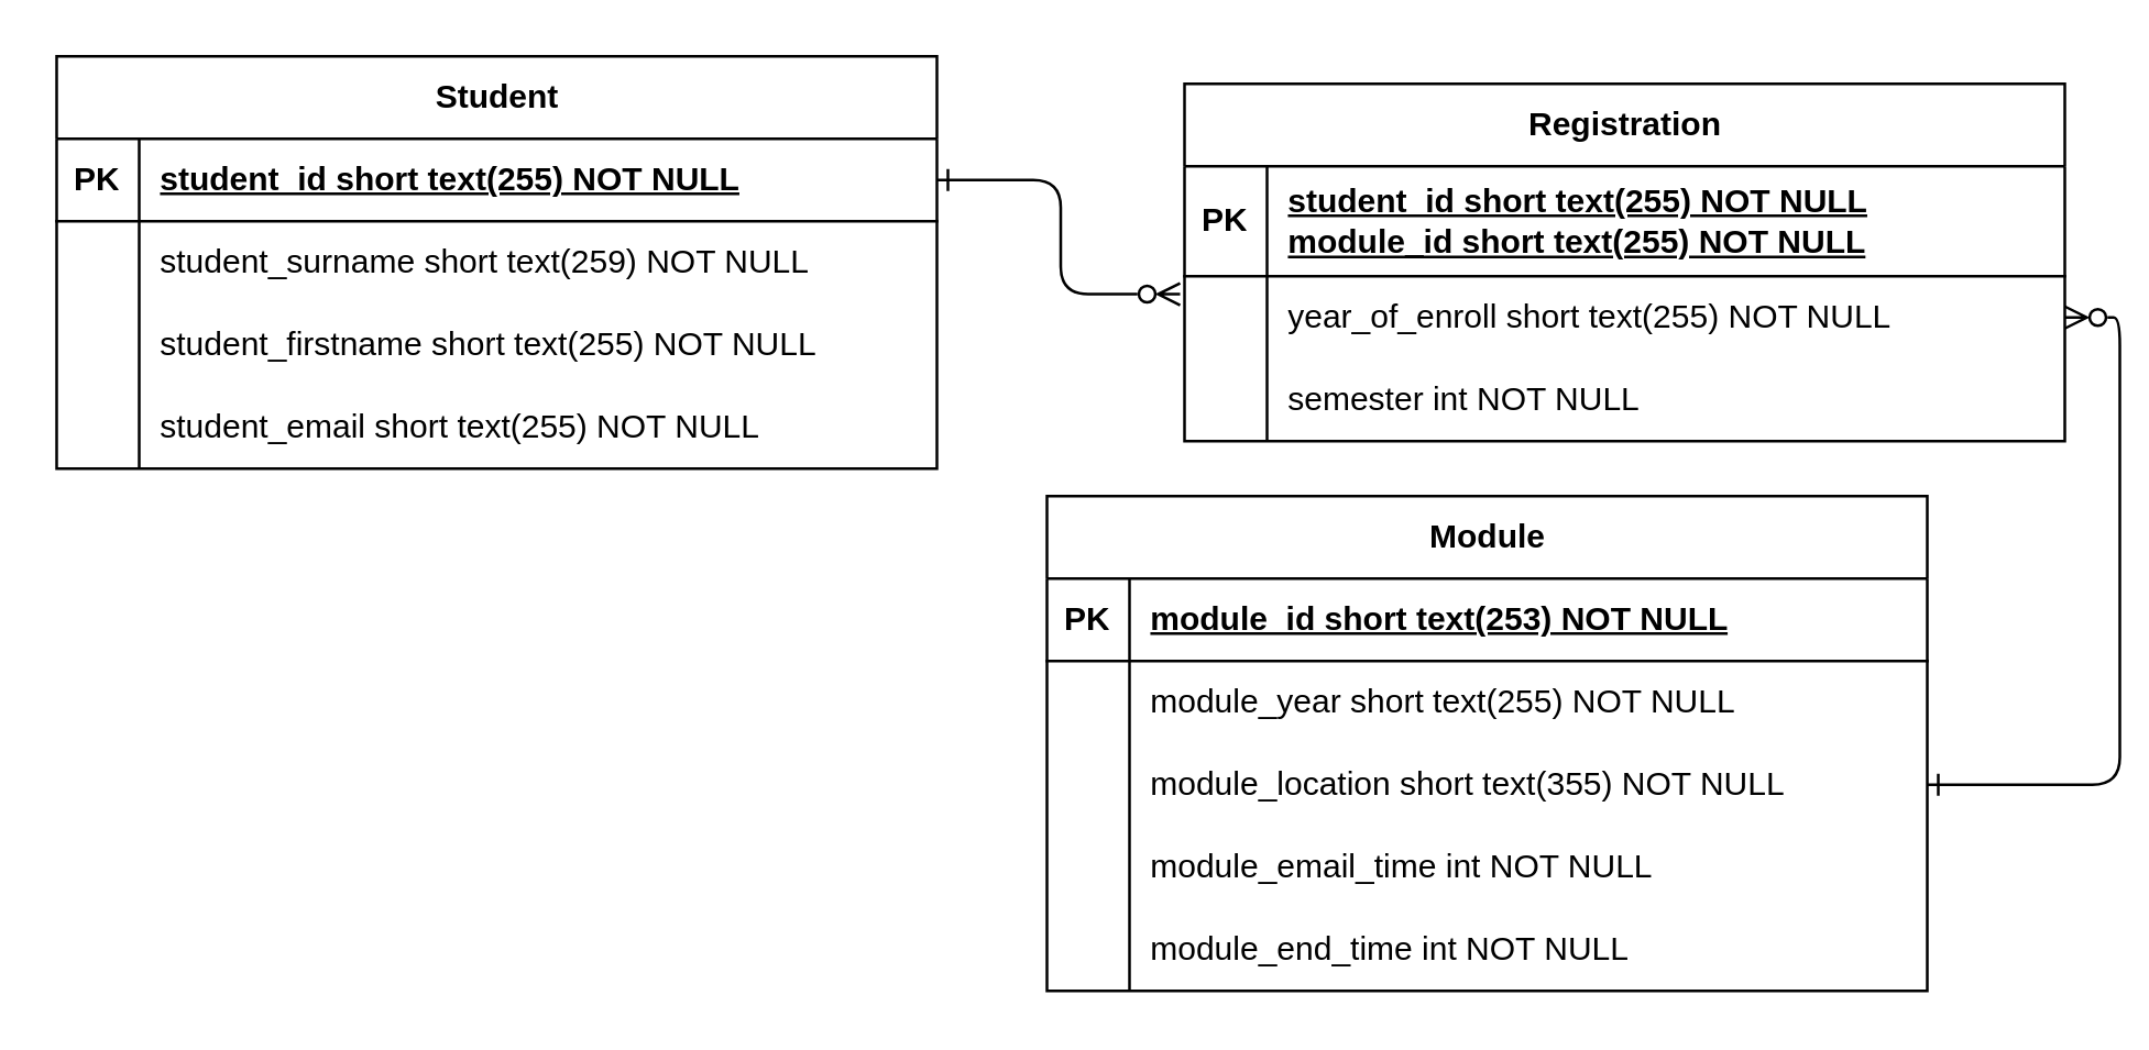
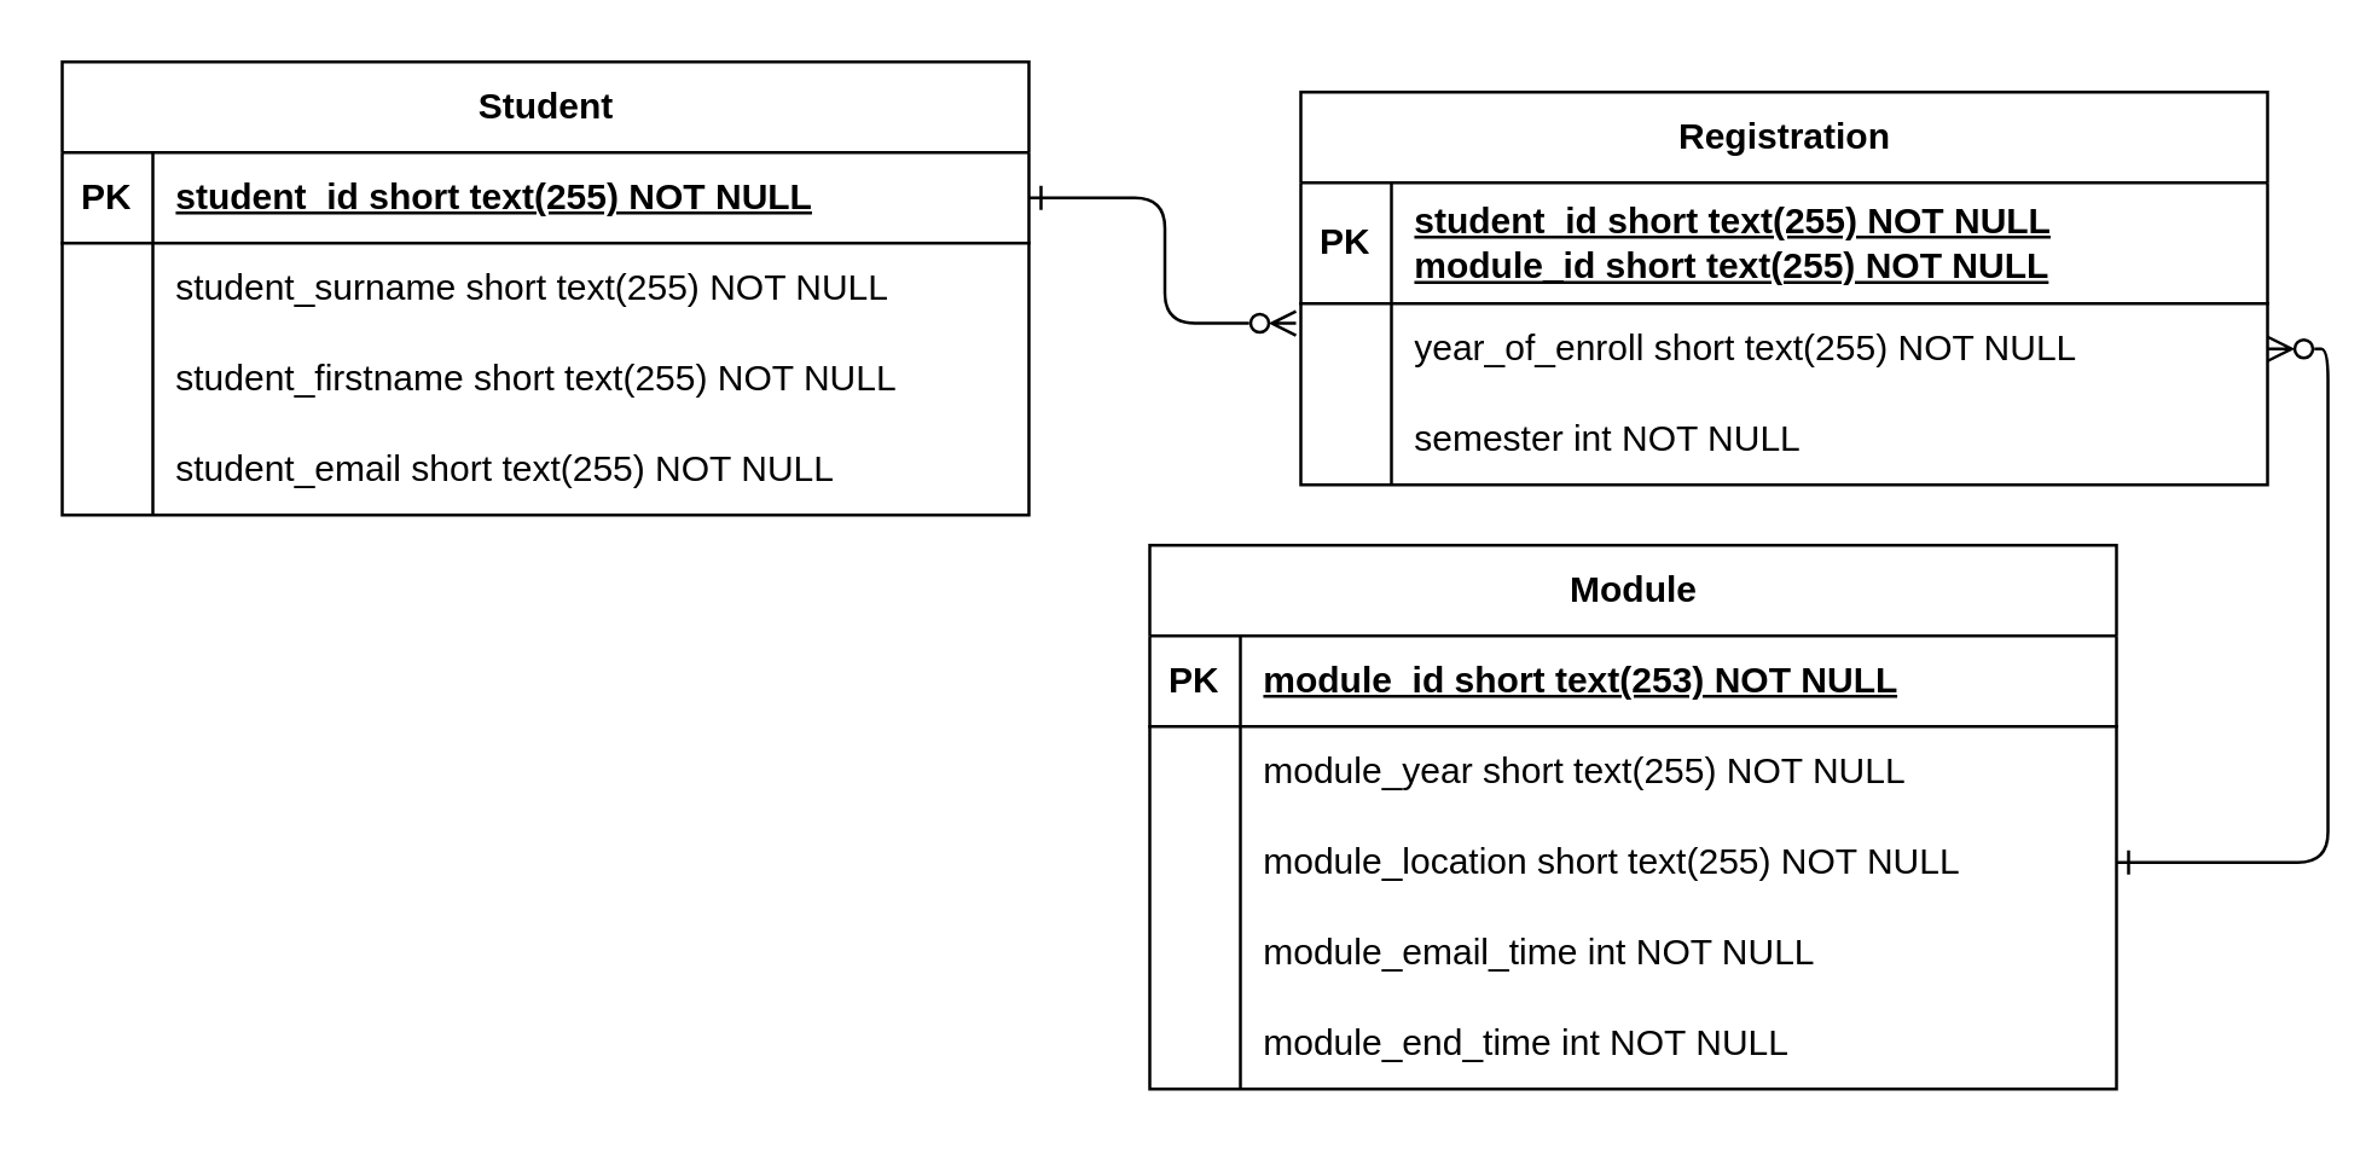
  <mxCell id="0" />
  <mxCell id="1" parent="0" />
  <mxCell id="2" value="Student" style="shape=table;startSize=30;container=1;collapsible=1;childLayout=tableLayout;fixedRows=1;rowLines=0;fontStyle=1;align=center;resizeLast=1;html=1;" parent="1" vertex="1"><mxGeometry x="20" y="20" width="320" height="150" as="geometry" /></mxCell>
  <mxCell id="3" value="" style="shape=tableRow;horizontal=0;startSize=0;swimlaneHead=0;swimlaneBody=0;fillColor=none;collapsible=0;dropTarget=0;points=[[0,0.5],[1,0.5]];portConstraint=eastwest;top=0;left=0;right=0;bottom=1;" parent="2" vertex="1"><mxGeometry y="30" width="320" height="30" as="geometry" /></mxCell>
  <mxCell id="4" value="PK" style="shape=partialRectangle;connectable=0;fillColor=none;top=0;left=0;bottom=0;right=0;fontStyle=1;overflow=hidden;whiteSpace=wrap;html=1;" parent="3" vertex="1"><mxGeometry width="30" height="30" as="geometry"><mxRectangle width="30" height="30" as="alternateBounds" /></mxGeometry></mxCell>
  <mxCell id="5" value="student_id short text(255) NOT NULL" style="shape=partialRectangle;connectable=0;fillColor=none;top=0;left=0;bottom=0;right=0;align=left;spacingLeft=6;fontStyle=5;overflow=hidden;whiteSpace=wrap;html=1;" parent="3" vertex="1"><mxGeometry x="30" width="290" height="30" as="geometry"><mxRectangle width="290" height="30" as="alternateBounds" /></mxGeometry></mxCell>
  <mxCell id="6" value="" style="shape=tableRow;horizontal=0;startSize=0;swimlaneHead=0;swimlaneBody=0;fillColor=none;collapsible=0;dropTarget=0;points=[[0,0.5],[1,0.5]];portConstraint=eastwest;top=0;left=0;right=0;bottom=0;" parent="2" vertex="1"><mxGeometry y="60" width="320" height="30" as="geometry" /></mxCell>
  <mxCell id="7" value="" style="shape=partialRectangle;connectable=0;fillColor=none;top=0;left=0;bottom=0;right=0;editable=1;overflow=hidden;whiteSpace=wrap;html=1;" parent="6" vertex="1"><mxGeometry width="30" height="30" as="geometry"><mxRectangle width="30" height="30" as="alternateBounds" /></mxGeometry></mxCell>
- <mxCell id="8" value="student_surname short text(259) NOT NULL" style="shape=partialRectangle;connectable=0;fillColor=none;top=0;left=0;bottom=0;right=0;align=left;spacingLeft=6;overflow=hidden;whiteSpace=wrap;html=1;" parent="6" vertex="1"><mxGeometry x="30" width="290" height="30" as="geometry"><mxRectangle width="290" height="30" as="alternateBounds" /></mxGeometry></mxCell>
+ <mxCell id="8" value="student_surname short text(255) NOT NULL" style="shape=partialRectangle;connectable=0;fillColor=none;top=0;left=0;bottom=0;right=0;align=left;spacingLeft=6;overflow=hidden;whiteSpace=wrap;html=1;" parent="6" vertex="1"><mxGeometry x="30" width="290" height="30" as="geometry"><mxRectangle width="290" height="30" as="alternateBounds" /></mxGeometry></mxCell>
  <mxCell id="9" value="" style="shape=tableRow;horizontal=0;startSize=0;swimlaneHead=0;swimlaneBody=0;fillColor=none;collapsible=0;dropTarget=0;points=[[0,0.5],[1,0.5]];portConstraint=eastwest;top=0;left=0;right=0;bottom=0;" parent="2" vertex="1"><mxGeometry y="90" width="320" height="30" as="geometry" /></mxCell>
  <mxCell id="10" value="" style="shape=partialRectangle;connectable=0;fillColor=none;top=0;left=0;bottom=0;right=0;editable=1;overflow=hidden;whiteSpace=wrap;html=1;" parent="9" vertex="1"><mxGeometry width="30" height="30" as="geometry"><mxRectangle width="30" height="30" as="alternateBounds" /></mxGeometry></mxCell>
  <mxCell id="11" value="student_firstname short text(255) NOT NULL" style="shape=partialRectangle;connectable=0;fillColor=none;top=0;left=0;bottom=0;right=0;align=left;spacingLeft=6;overflow=hidden;whiteSpace=wrap;html=1;" parent="9" vertex="1"><mxGeometry x="30" width="290" height="30" as="geometry"><mxRectangle width="290" height="30" as="alternateBounds" /></mxGeometry></mxCell>
  <mxCell id="12" value="" style="shape=tableRow;horizontal=0;startSize=0;swimlaneHead=0;swimlaneBody=0;fillColor=none;collapsible=0;dropTarget=0;points=[[0,0.5],[1,0.5]];portConstraint=eastwest;top=0;left=0;right=0;bottom=0;" parent="2" vertex="1"><mxGeometry y="120" width="320" height="30" as="geometry" /></mxCell>
  <mxCell id="13" value="" style="shape=partialRectangle;connectable=0;fillColor=none;top=0;left=0;bottom=0;right=0;editable=1;overflow=hidden;whiteSpace=wrap;html=1;" parent="12" vertex="1"><mxGeometry width="30" height="30" as="geometry"><mxRectangle width="30" height="30" as="alternateBounds" /></mxGeometry></mxCell>
  <mxCell id="14" value="student_email short text(255) NOT NULL" style="shape=partialRectangle;connectable=0;fillColor=none;top=0;left=0;bottom=0;right=0;align=left;spacingLeft=6;overflow=hidden;whiteSpace=wrap;html=1;" parent="12" vertex="1"><mxGeometry x="30" width="290" height="30" as="geometry"><mxRectangle width="290" height="30" as="alternateBounds" /></mxGeometry></mxCell>
  <mxCell id="15" value="Registration" style="shape=table;startSize=30;container=1;collapsible=1;childLayout=tableLayout;fixedRows=1;rowLines=0;fontStyle=1;align=center;resizeLast=1;html=1;" parent="1" vertex="1"><mxGeometry x="430" y="30" width="320" height="130" as="geometry" /></mxCell>
  <mxCell id="16" value="" style="shape=tableRow;horizontal=0;startSize=0;swimlaneHead=0;swimlaneBody=0;fillColor=none;collapsible=0;dropTarget=0;points=[[0,0.5],[1,0.5]];portConstraint=eastwest;top=0;left=0;right=0;bottom=1;" parent="15" vertex="1"><mxGeometry y="30" width="320" height="40" as="geometry" /></mxCell>
  <mxCell id="17" value="PK" style="shape=partialRectangle;connectable=0;fillColor=none;top=0;left=0;bottom=0;right=0;fontStyle=1;overflow=hidden;whiteSpace=wrap;html=1;" parent="16" vertex="1"><mxGeometry width="30" height="40" as="geometry"><mxRectangle width="30" height="40" as="alternateBounds" /></mxGeometry></mxCell>
  <mxCell id="18" value="student_id short text(255) NOT NULL&lt;br&gt;module_id short text(255) NOT NULL" style="shape=partialRectangle;connectable=0;fillColor=none;top=0;left=0;bottom=0;right=0;align=left;spacingLeft=6;fontStyle=5;overflow=hidden;whiteSpace=wrap;html=1;" parent="16" vertex="1"><mxGeometry x="30" width="290" height="40" as="geometry"><mxRectangle width="290" height="40" as="alternateBounds" /></mxGeometry></mxCell>
  <mxCell id="19" value="" style="shape=tableRow;horizontal=0;startSize=0;swimlaneHead=0;swimlaneBody=0;fillColor=none;collapsible=0;dropTarget=0;points=[[0,0.5],[1,0.5]];portConstraint=eastwest;top=0;left=0;right=0;bottom=0;" parent="15" vertex="1"><mxGeometry y="70" width="320" height="30" as="geometry" /></mxCell>
  <mxCell id="20" value="" style="shape=partialRectangle;connectable=0;fillColor=none;top=0;left=0;bottom=0;right=0;editable=1;overflow=hidden;whiteSpace=wrap;html=1;" parent="19" vertex="1"><mxGeometry width="30" height="30" as="geometry"><mxRectangle width="30" height="30" as="alternateBounds" /></mxGeometry></mxCell>
  <mxCell id="21" value="year_of_enroll short text(255) NOT NULL" style="shape=partialRectangle;connectable=0;fillColor=none;top=0;left=0;bottom=0;right=0;align=left;spacingLeft=6;overflow=hidden;whiteSpace=wrap;html=1;" parent="19" vertex="1"><mxGeometry x="30" width="290" height="30" as="geometry"><mxRectangle width="290" height="30" as="alternateBounds" /></mxGeometry></mxCell>
  <mxCell id="22" value="" style="shape=tableRow;horizontal=0;startSize=0;swimlaneHead=0;swimlaneBody=0;fillColor=none;collapsible=0;dropTarget=0;points=[[0,0.5],[1,0.5]];portConstraint=eastwest;top=0;left=0;right=0;bottom=0;" parent="15" vertex="1"><mxGeometry y="100" width="320" height="30" as="geometry" /></mxCell>
  <mxCell id="23" value="" style="shape=partialRectangle;connectable=0;fillColor=none;top=0;left=0;bottom=0;right=0;editable=1;overflow=hidden;whiteSpace=wrap;html=1;" parent="22" vertex="1"><mxGeometry width="30" height="30" as="geometry"><mxRectangle width="30" height="30" as="alternateBounds" /></mxGeometry></mxCell>
  <mxCell id="24" value="semester int NOT NULL" style="shape=partialRectangle;connectable=0;fillColor=none;top=0;left=0;bottom=0;right=0;align=left;spacingLeft=6;overflow=hidden;whiteSpace=wrap;html=1;" parent="22" vertex="1"><mxGeometry x="30" width="290" height="30" as="geometry"><mxRectangle width="290" height="30" as="alternateBounds" /></mxGeometry></mxCell>
  <mxCell id="25" style="edgeStyle=orthogonalEdgeStyle;rounded=1;orthogonalLoop=1;jettySize=auto;html=1;exitX=-0.005;exitY=0.217;exitDx=0;exitDy=0;entryX=1;entryY=0.5;entryDx=0;entryDy=0;endArrow=ERone;endFill=0;strokeColor=default;startArrow=ERzeroToMany;startFill=0;exitPerimeter=0;" parent="1" source="19" target="3" edge="1"><mxGeometry relative="1" as="geometry" /></mxCell>
  <mxCell id="26" value="Module" style="shape=table;startSize=30;container=1;collapsible=1;childLayout=tableLayout;fixedRows=1;rowLines=0;fontStyle=1;align=center;resizeLast=1;html=1;" parent="1" vertex="1"><mxGeometry x="380" y="180" width="320" height="180" as="geometry" /></mxCell>
  <mxCell id="27" value="" style="shape=tableRow;horizontal=0;startSize=0;swimlaneHead=0;swimlaneBody=0;fillColor=none;collapsible=0;dropTarget=0;points=[[0,0.5],[1,0.5]];portConstraint=eastwest;top=0;left=0;right=0;bottom=1;" parent="26" vertex="1"><mxGeometry y="30" width="320" height="30" as="geometry" /></mxCell>
  <mxCell id="28" value="PK" style="shape=partialRectangle;connectable=0;fillColor=none;top=0;left=0;bottom=0;right=0;fontStyle=1;overflow=hidden;whiteSpace=wrap;html=1;" parent="27" vertex="1"><mxGeometry width="30" height="30" as="geometry"><mxRectangle width="30" height="30" as="alternateBounds" /></mxGeometry></mxCell>
  <mxCell id="29" value="module_id short text(253) NOT NULL" style="shape=partialRectangle;connectable=0;fillColor=none;top=0;left=0;bottom=0;right=0;align=left;spacingLeft=6;fontStyle=5;overflow=hidden;whiteSpace=wrap;html=1;" parent="27" vertex="1"><mxGeometry x="30" width="290" height="30" as="geometry"><mxRectangle width="290" height="30" as="alternateBounds" /></mxGeometry></mxCell>
  <mxCell id="30" value="" style="shape=tableRow;horizontal=0;startSize=0;swimlaneHead=0;swimlaneBody=0;fillColor=none;collapsible=0;dropTarget=0;points=[[0,0.5],[1,0.5]];portConstraint=eastwest;top=0;left=0;right=0;bottom=0;" parent="26" vertex="1"><mxGeometry y="60" width="320" height="30" as="geometry" /></mxCell>
  <mxCell id="31" value="" style="shape=partialRectangle;connectable=0;fillColor=none;top=0;left=0;bottom=0;right=0;editable=1;overflow=hidden;whiteSpace=wrap;html=1;" parent="30" vertex="1"><mxGeometry width="30" height="30" as="geometry"><mxRectangle width="30" height="30" as="alternateBounds" /></mxGeometry></mxCell>
  <mxCell id="32" value="module_year&amp;nbsp;short text(255) NOT NULL" style="shape=partialRectangle;connectable=0;fillColor=none;top=0;left=0;bottom=0;right=0;align=left;spacingLeft=6;overflow=hidden;whiteSpace=wrap;html=1;" parent="30" vertex="1"><mxGeometry x="30" width="290" height="30" as="geometry"><mxRectangle width="290" height="30" as="alternateBounds" /></mxGeometry></mxCell>
  <mxCell id="33" value="" style="shape=tableRow;horizontal=0;startSize=0;swimlaneHead=0;swimlaneBody=0;fillColor=none;collapsible=0;dropTarget=0;points=[[0,0.5],[1,0.5]];portConstraint=eastwest;top=0;left=0;right=0;bottom=0;" parent="26" vertex="1"><mxGeometry y="90" width="320" height="30" as="geometry" /></mxCell>
  <mxCell id="34" value="" style="shape=partialRectangle;connectable=0;fillColor=none;top=0;left=0;bottom=0;right=0;editable=1;overflow=hidden;whiteSpace=wrap;html=1;" parent="33" vertex="1"><mxGeometry width="30" height="30" as="geometry"><mxRectangle width="30" height="30" as="alternateBounds" /></mxGeometry></mxCell>
- <mxCell id="35" value="module_location short text(355) NOT NULL" style="shape=partialRectangle;connectable=0;fillColor=none;top=0;left=0;bottom=0;right=0;align=left;spacingLeft=6;overflow=hidden;whiteSpace=wrap;html=1;" parent="33" vertex="1"><mxGeometry x="30" width="290" height="30" as="geometry"><mxRectangle width="290" height="30" as="alternateBounds" /></mxGeometry></mxCell>
+ <mxCell id="35" value="module_location short text(255) NOT NULL" style="shape=partialRectangle;connectable=0;fillColor=none;top=0;left=0;bottom=0;right=0;align=left;spacingLeft=6;overflow=hidden;whiteSpace=wrap;html=1;" parent="33" vertex="1"><mxGeometry x="30" width="290" height="30" as="geometry"><mxRectangle width="290" height="30" as="alternateBounds" /></mxGeometry></mxCell>
  <mxCell id="36" value="" style="shape=tableRow;horizontal=0;startSize=0;swimlaneHead=0;swimlaneBody=0;fillColor=none;collapsible=0;dropTarget=0;points=[[0,0.5],[1,0.5]];portConstraint=eastwest;top=0;left=0;right=0;bottom=0;" parent="26" vertex="1"><mxGeometry y="120" width="320" height="30" as="geometry" /></mxCell>
  <mxCell id="37" value="" style="shape=partialRectangle;connectable=0;fillColor=none;top=0;left=0;bottom=0;right=0;editable=1;overflow=hidden;whiteSpace=wrap;html=1;" parent="36" vertex="1"><mxGeometry width="30" height="30" as="geometry"><mxRectangle width="30" height="30" as="alternateBounds" /></mxGeometry></mxCell>
  <mxCell id="38" value="module_email_time int NOT NULL" style="shape=partialRectangle;connectable=0;fillColor=none;top=0;left=0;bottom=0;right=0;align=left;spacingLeft=6;overflow=hidden;whiteSpace=wrap;html=1;" parent="36" vertex="1"><mxGeometry x="30" width="290" height="30" as="geometry"><mxRectangle width="290" height="30" as="alternateBounds" /></mxGeometry></mxCell>
  <mxCell id="39" value="" style="shape=tableRow;horizontal=0;startSize=0;swimlaneHead=0;swimlaneBody=0;fillColor=none;collapsible=0;dropTarget=0;points=[[0,0.5],[1,0.5]];portConstraint=eastwest;top=0;left=0;right=0;bottom=0;" parent="26" vertex="1"><mxGeometry y="150" width="320" height="30" as="geometry" /></mxCell>
  <mxCell id="40" value="" style="shape=partialRectangle;connectable=0;fillColor=none;top=0;left=0;bottom=0;right=0;editable=1;overflow=hidden;whiteSpace=wrap;html=1;" parent="39" vertex="1"><mxGeometry width="30" height="30" as="geometry"><mxRectangle width="30" height="30" as="alternateBounds" /></mxGeometry></mxCell>
  <mxCell id="41" value="module_end_time int NOT NULL" style="shape=partialRectangle;connectable=0;fillColor=none;top=0;left=0;bottom=0;right=0;align=left;spacingLeft=6;overflow=hidden;whiteSpace=wrap;html=1;" parent="39" vertex="1"><mxGeometry x="30" width="290" height="30" as="geometry"><mxRectangle width="290" height="30" as="alternateBounds" /></mxGeometry></mxCell>
  <mxCell id="42" style="edgeStyle=orthogonalEdgeStyle;rounded=1;orthogonalLoop=1;jettySize=auto;html=1;exitX=1;exitY=0.5;exitDx=0;exitDy=0;entryX=1;entryY=0.5;entryDx=0;entryDy=0;endArrow=ERone;endFill=0;strokeColor=default;startArrow=ERzeroToMany;startFill=0;" parent="1" source="19" target="33" edge="1"><mxGeometry relative="1" as="geometry"><mxPoint x="678" y="352" as="sourcePoint" /><mxPoint x="580" y="280" as="targetPoint" /></mxGeometry></mxCell>
